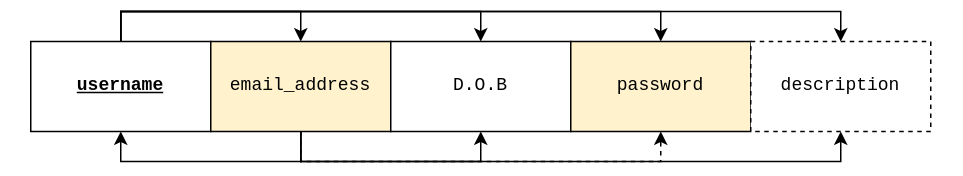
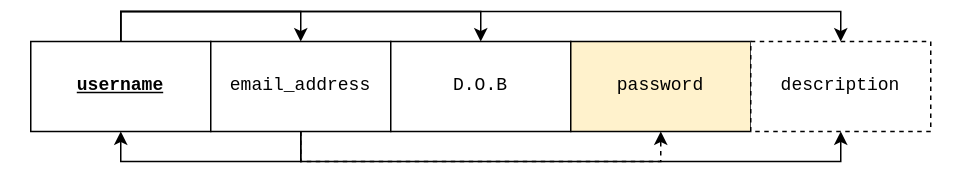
  <mxCell id="0" />
  <mxCell id="1" parent="0" />
  <mxCell id="2" style="edgeStyle=orthogonalEdgeStyle;rounded=0;orthogonalLoop=1;jettySize=auto;html=1;exitX=0.5;exitY=0;exitDx=0;exitDy=0;entryX=0.5;entryY=0;entryDx=0;entryDy=0;" edge="1" parent="1" source="6" target="11"><mxGeometry relative="1" as="geometry" /></mxCell>
  <mxCell id="3" style="edgeStyle=orthogonalEdgeStyle;rounded=0;orthogonalLoop=1;jettySize=auto;html=1;exitX=0.5;exitY=0;exitDx=0;exitDy=0;entryX=0.5;entryY=0;entryDx=0;entryDy=0;" edge="1" parent="1" source="6" target="12"><mxGeometry relative="1" as="geometry" /></mxCell>
- <mxCell id="4" style="edgeStyle=orthogonalEdgeStyle;rounded=0;orthogonalLoop=1;jettySize=auto;html=1;exitX=0.5;exitY=0;exitDx=0;exitDy=0;entryX=0.5;entryY=0;entryDx=0;entryDy=0;" edge="1" parent="1" source="6" target="13"><mxGeometry relative="1" as="geometry" /></mxCell>
  <mxCell id="5" style="edgeStyle=orthogonalEdgeStyle;rounded=0;orthogonalLoop=1;jettySize=auto;html=1;exitX=0.5;exitY=0;exitDx=0;exitDy=0;entryX=0.5;entryY=0;entryDx=0;entryDy=0;" edge="1" parent="1" source="6" target="14"><mxGeometry relative="1" as="geometry" /></mxCell>
  <mxCell id="6" value="&lt;span style=&quot;&quot;&gt;&lt;span&gt;username&lt;/span&gt;&lt;/span&gt;" style="rounded=0;whiteSpace=wrap;html=1;fontFamily=Courier New;labelBackgroundColor=none;fontStyle=5" vertex="1" parent="1"><mxGeometry x="20" y="20" width="120" height="60" as="geometry" /></mxCell>
  <mxCell id="7" style="edgeStyle=orthogonalEdgeStyle;rounded=0;orthogonalLoop=1;jettySize=auto;html=1;exitX=0.5;exitY=1;exitDx=0;exitDy=0;entryX=0.5;entryY=1;entryDx=0;entryDy=0;" edge="1" parent="1" source="11" target="6"><mxGeometry relative="1" as="geometry" /></mxCell>
- <mxCell id="8" style="edgeStyle=orthogonalEdgeStyle;rounded=0;orthogonalLoop=1;jettySize=auto;html=1;exitX=0.5;exitY=1;exitDx=0;exitDy=0;entryX=0.5;entryY=1;entryDx=0;entryDy=0;" edge="1" parent="1" source="11" target="12"><mxGeometry relative="1" as="geometry" /></mxCell>
  <mxCell id="9" style="edgeStyle=orthogonalEdgeStyle;rounded=0;orthogonalLoop=1;jettySize=auto;html=1;exitX=0.5;exitY=1;exitDx=0;exitDy=0;entryX=0.5;entryY=1;entryDx=0;entryDy=0;dashed=1;" edge="1" parent="1" source="11" target="13"><mxGeometry relative="1" as="geometry" /></mxCell>
  <mxCell id="10" style="edgeStyle=orthogonalEdgeStyle;rounded=0;orthogonalLoop=1;jettySize=auto;html=1;exitX=0.5;exitY=1;exitDx=0;exitDy=0;entryX=0.5;entryY=1;entryDx=0;entryDy=0;" edge="1" parent="1" source="11" target="14"><mxGeometry relative="1" as="geometry" /></mxCell>
- <mxCell id="11" value="email_address" style="rounded=0;whiteSpace=wrap;html=1;fontFamily=Courier New;labelBackgroundColor=none;fontStyle=0;fillColor=#fff2cc;" vertex="1" parent="1"><mxGeometry x="140" y="20" width="120" height="60" as="geometry" /></mxCell>
+ <mxCell id="11" value="email_address" style="rounded=0;whiteSpace=wrap;html=1;fontFamily=Courier New;labelBackgroundColor=none;fontStyle=0" vertex="1" parent="1"><mxGeometry x="140" y="20" width="120" height="60" as="geometry" /></mxCell>
  <mxCell id="12" value="D.O.B" style="rounded=0;whiteSpace=wrap;html=1;fontFamily=Courier New;labelBackgroundColor=none;fontStyle=0" vertex="1" parent="1"><mxGeometry x="260" y="20" width="120" height="60" as="geometry" /></mxCell>
  <mxCell id="13" value="password" style="rounded=0;whiteSpace=wrap;html=1;fontStyle=0;fontFamily=Courier New;fillColor=#fff2cc;" vertex="1" parent="1"><mxGeometry x="380" y="20" width="120" height="60" as="geometry" /></mxCell>
  <mxCell id="14" value="description" style="rounded=0;whiteSpace=wrap;html=1;fontStyle=0;fontFamily=Courier New;dashed=1;" vertex="1" parent="1"><mxGeometry x="500" y="20" width="120" height="60" as="geometry" /></mxCell>
